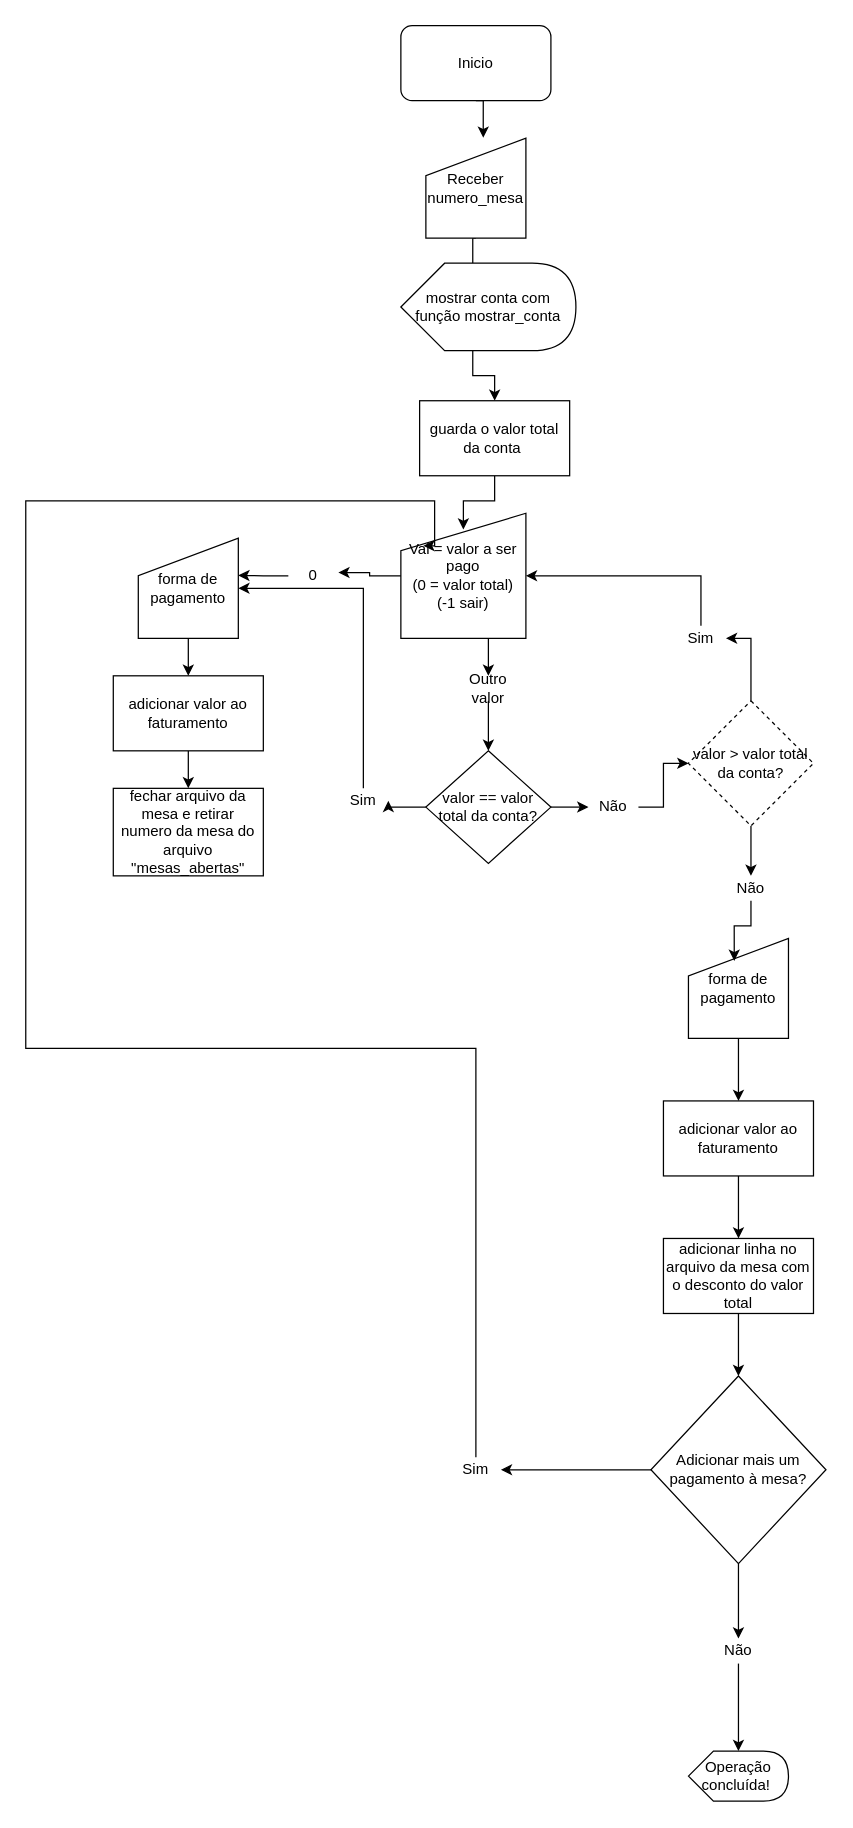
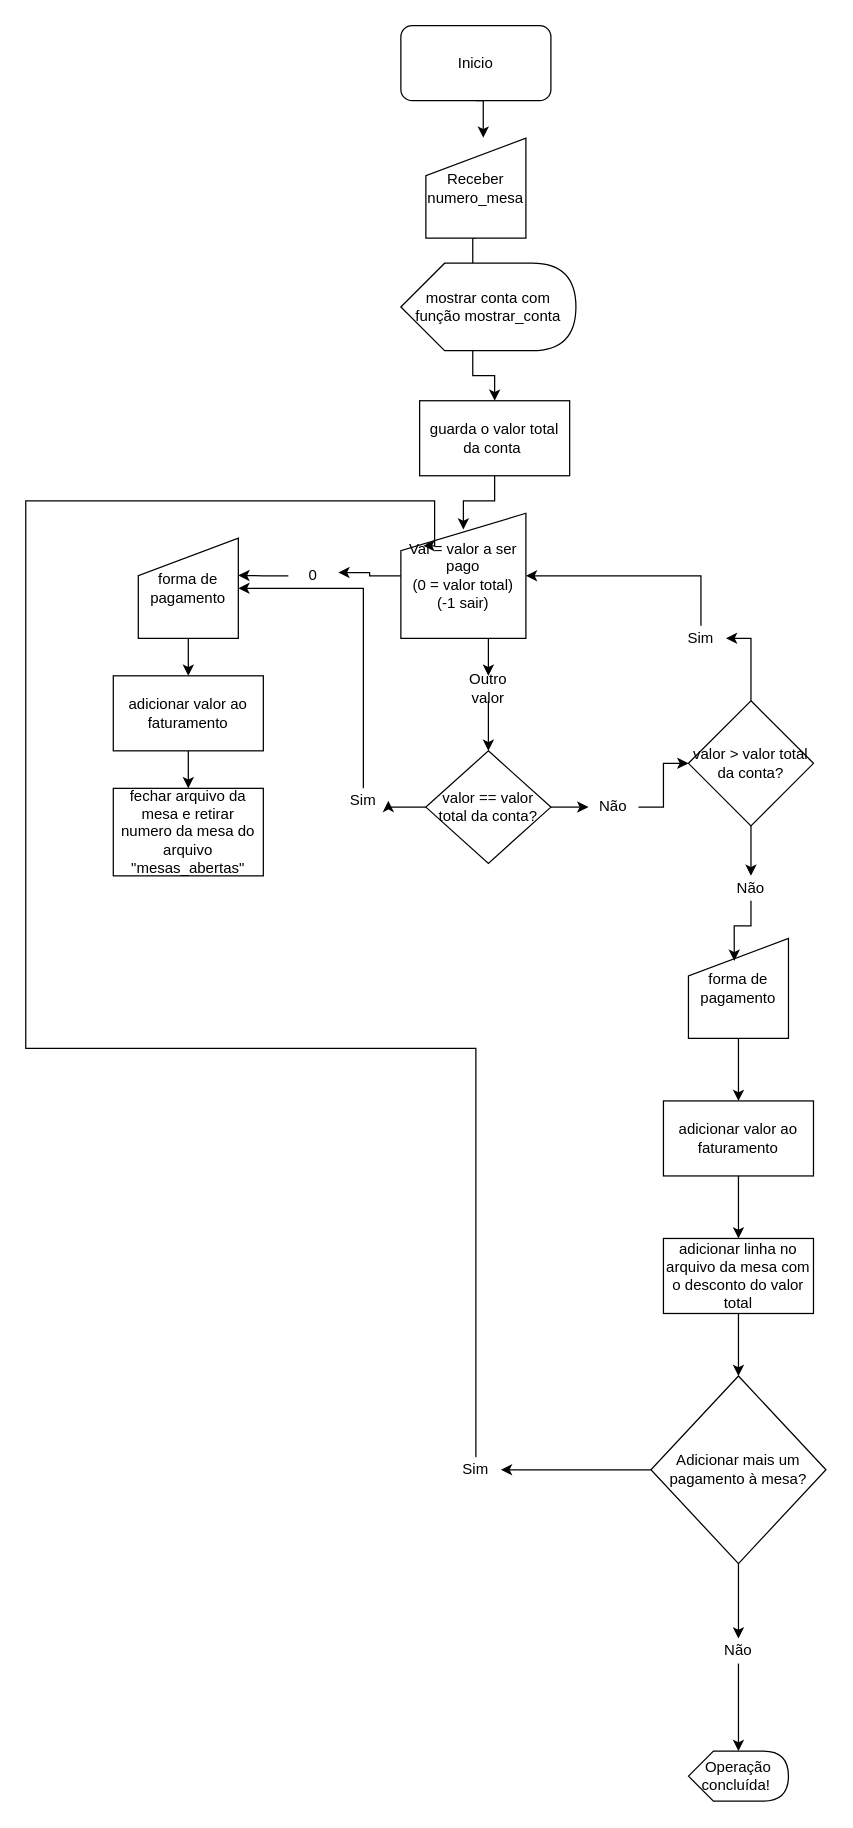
  <mxCell id="0" />
  <mxCell id="1" parent="0" />
  <mxCell id="2" style="edgeStyle=orthogonalEdgeStyle;rounded=0;orthogonalLoop=1;jettySize=auto;html=1;exitX=0.5;exitY=1;exitDx=0;exitDy=0;entryX=0.549;entryY=-0.006;entryDx=0;entryDy=0;entryPerimeter=0;" parent="1" source="3" edge="1"><mxGeometry relative="1" as="geometry"><mxPoint x="385.88" y="109.64" as="targetPoint" /></mxGeometry></mxCell>
  <mxCell id="3" value="Inicio" style="rounded=1;whiteSpace=wrap;html=1;" parent="1" vertex="1"><mxGeometry x="320" y="20" width="120" height="60" as="geometry" /></mxCell>
  <mxCell id="4" style="edgeStyle=orthogonalEdgeStyle;rounded=0;orthogonalLoop=1;jettySize=auto;html=1;exitX=0.5;exitY=1;exitDx=0;exitDy=0;entryX=0;entryY=0;entryDx=57.5;entryDy=0;entryPerimeter=0;endArrow=none;" parent="1" source="5" target="7" edge="1"><mxGeometry relative="1" as="geometry" /></mxCell>
  <mxCell id="5" value="&lt;span&gt;Receber numero_mesa&lt;/span&gt;" style="shape=manualInput;whiteSpace=wrap;html=1;" parent="1" vertex="1"><mxGeometry x="340" y="110" width="80" height="80" as="geometry" /></mxCell>
  <mxCell id="6" style="edgeStyle=orthogonalEdgeStyle;rounded=0;orthogonalLoop=1;jettySize=auto;html=1;exitX=0;exitY=0;exitDx=57.5;exitDy=70;exitPerimeter=0;entryX=0.5;entryY=0;entryDx=0;entryDy=0;" parent="1" source="7" target="24" edge="1"><mxGeometry relative="1" as="geometry" /></mxCell>
  <mxCell id="7" value="mostrar conta com função mostrar_conta" style="shape=display;whiteSpace=wrap;html=1;" parent="1" vertex="1"><mxGeometry x="320" y="210" width="140" height="70" as="geometry" /></mxCell>
  <mxCell id="8" style="edgeStyle=orthogonalEdgeStyle;rounded=0;orthogonalLoop=1;jettySize=auto;html=1;exitX=0;exitY=0.5;exitDx=0;exitDy=0;entryX=1;entryY=0.371;entryDx=0;entryDy=0;entryPerimeter=0;" parent="1" source="13" target="12" edge="1"><mxGeometry relative="1" as="geometry" /></mxCell>
  <mxCell id="9" style="edgeStyle=orthogonalEdgeStyle;rounded=0;orthogonalLoop=1;jettySize=auto;html=1;exitX=0.5;exitY=1;exitDx=0;exitDy=0;entryX=0.5;entryY=0;entryDx=0;entryDy=0;" parent="1" source="10" target="19" edge="1"><mxGeometry relative="1" as="geometry" /></mxCell>
  <mxCell id="10" value="Val = valor a ser pago &lt;br&gt;(0 = valor total)&lt;br&gt;(-1 sair)" style="shape=manualInput;whiteSpace=wrap;html=1;" parent="1" vertex="1"><mxGeometry x="320" y="410" width="100" height="100" as="geometry" /></mxCell>
  <mxCell id="11" style="edgeStyle=orthogonalEdgeStyle;rounded=0;orthogonalLoop=1;jettySize=auto;html=1;exitX=0.5;exitY=1;exitDx=0;exitDy=0;entryX=0.5;entryY=0;entryDx=0;entryDy=0;" parent="1" source="12" target="26" edge="1"><mxGeometry relative="1" as="geometry" /></mxCell>
  <mxCell id="12" value="forma de pagamento" style="shape=manualInput;whiteSpace=wrap;html=1;" parent="1" vertex="1"><mxGeometry x="110" y="430" width="80" height="80" as="geometry" /></mxCell>
  <mxCell id="13" value="0" style="text;html=1;strokeColor=none;fillColor=none;align=center;verticalAlign=middle;whiteSpace=wrap;rounded=0;" parent="1" vertex="1"><mxGeometry x="230" y="450" width="40" height="20" as="geometry" /></mxCell>
  <mxCell id="14" style="edgeStyle=orthogonalEdgeStyle;rounded=0;orthogonalLoop=1;jettySize=auto;html=1;exitX=0;exitY=0.5;exitDx=0;exitDy=0;entryX=1;entryY=0.371;entryDx=0;entryDy=0;entryPerimeter=0;" parent="1" source="10" target="13" edge="1"><mxGeometry relative="1" as="geometry"><mxPoint x="305" y="420" as="sourcePoint" /><mxPoint x="230" y="419.68" as="targetPoint" /></mxGeometry></mxCell>
  <mxCell id="15" style="edgeStyle=orthogonalEdgeStyle;rounded=0;orthogonalLoop=1;jettySize=auto;html=1;exitX=0.5;exitY=1;exitDx=0;exitDy=0;entryX=0.5;entryY=0;entryDx=0;entryDy=0;" parent="1" source="17" target="33" edge="1"><mxGeometry relative="1" as="geometry" /></mxCell>
  <mxCell id="16" style="edgeStyle=orthogonalEdgeStyle;rounded=0;orthogonalLoop=1;jettySize=auto;html=1;exitX=0;exitY=0.5;exitDx=0;exitDy=0;entryX=0;entryY=0.5;entryDx=0;entryDy=0;" parent="1" source="36" target="36" edge="1"><mxGeometry relative="1" as="geometry" /></mxCell>
  <mxCell id="17" value="forma de pagamento" style="shape=manualInput;whiteSpace=wrap;html=1;" parent="1" vertex="1"><mxGeometry x="550" y="750" width="80" height="80" as="geometry" /></mxCell>
  <mxCell id="18" style="edgeStyle=orthogonalEdgeStyle;rounded=0;orthogonalLoop=1;jettySize=auto;html=1;exitX=0.5;exitY=1;exitDx=0;exitDy=0;" parent="1" source="19" target="22" edge="1"><mxGeometry relative="1" as="geometry" /></mxCell>
  <mxCell id="19" value="Outro valor" style="text;html=1;strokeColor=none;fillColor=none;align=center;verticalAlign=middle;whiteSpace=wrap;rounded=0;" parent="1" vertex="1"><mxGeometry x="370" y="540" width="40" height="20" as="geometry" /></mxCell>
  <mxCell id="20" style="edgeStyle=orthogonalEdgeStyle;rounded=0;orthogonalLoop=1;jettySize=auto;html=1;exitX=0;exitY=0.5;exitDx=0;exitDy=0;entryX=1;entryY=0.5;entryDx=0;entryDy=0;" parent="1" source="22" target="29" edge="1"><mxGeometry relative="1" as="geometry" /></mxCell>
  <mxCell id="21" style="edgeStyle=orthogonalEdgeStyle;rounded=0;orthogonalLoop=1;jettySize=auto;html=1;exitX=1;exitY=0.5;exitDx=0;exitDy=0;entryX=0;entryY=0.5;entryDx=0;entryDy=0;" parent="1" source="22" target="31" edge="1"><mxGeometry relative="1" as="geometry" /></mxCell>
  <mxCell id="22" value="valor == valor total da conta?" style="rhombus;whiteSpace=wrap;html=1;" parent="1" vertex="1"><mxGeometry x="340" y="600" width="100" height="90" as="geometry" /></mxCell>
  <mxCell id="23" style="edgeStyle=orthogonalEdgeStyle;rounded=0;orthogonalLoop=1;jettySize=auto;html=1;exitX=0.5;exitY=1;exitDx=0;exitDy=0;entryX=0.5;entryY=0.13;entryDx=0;entryDy=0;entryPerimeter=0;" parent="1" source="24" target="10" edge="1"><mxGeometry relative="1" as="geometry" /></mxCell>
  <mxCell id="24" value="guarda o valor total da conta&amp;nbsp;" style="rounded=0;whiteSpace=wrap;html=1;" parent="1" vertex="1"><mxGeometry x="335" y="320" width="120" height="60" as="geometry" /></mxCell>
  <mxCell id="25" style="edgeStyle=orthogonalEdgeStyle;rounded=0;orthogonalLoop=1;jettySize=auto;html=1;exitX=0.5;exitY=1;exitDx=0;exitDy=0;entryX=0.5;entryY=0;entryDx=0;entryDy=0;" parent="1" source="26" target="27" edge="1"><mxGeometry relative="1" as="geometry" /></mxCell>
  <mxCell id="26" value="adicionar valor ao faturamento" style="rounded=0;whiteSpace=wrap;html=1;" parent="1" vertex="1"><mxGeometry x="90" y="540" width="120" height="60" as="geometry" /></mxCell>
  <mxCell id="27" value="fechar arquivo da mesa e retirar numero da mesa do arquivo &quot;mesas_abertas&quot;" style="rounded=0;whiteSpace=wrap;html=1;" parent="1" vertex="1"><mxGeometry x="90" y="630" width="120" height="70" as="geometry" /></mxCell>
  <mxCell id="28" style="edgeStyle=orthogonalEdgeStyle;rounded=0;orthogonalLoop=1;jettySize=auto;html=1;exitX=0.5;exitY=0;exitDx=0;exitDy=0;entryX=1;entryY=0.5;entryDx=0;entryDy=0;" parent="1" source="29" target="12" edge="1"><mxGeometry relative="1" as="geometry" /></mxCell>
  <mxCell id="29" value="Sim" style="text;html=1;strokeColor=none;fillColor=none;align=center;verticalAlign=middle;whiteSpace=wrap;rounded=0;" parent="1" vertex="1"><mxGeometry x="270" y="630" width="40" height="20" as="geometry" /></mxCell>
  <mxCell id="30" style="edgeStyle=orthogonalEdgeStyle;rounded=0;orthogonalLoop=1;jettySize=auto;html=1;exitX=1;exitY=0.5;exitDx=0;exitDy=0;entryX=0;entryY=0.5;entryDx=0;entryDy=0;" parent="1" source="31" target="36" edge="1"><mxGeometry relative="1" as="geometry" /></mxCell>
  <mxCell id="31" value="Não" style="text;html=1;strokeColor=none;fillColor=none;align=center;verticalAlign=middle;whiteSpace=wrap;rounded=0;" parent="1" vertex="1"><mxGeometry x="470" y="635" width="40" height="20" as="geometry" /></mxCell>
  <mxCell id="32" style="edgeStyle=orthogonalEdgeStyle;rounded=0;orthogonalLoop=1;jettySize=auto;html=1;exitX=0.5;exitY=1;exitDx=0;exitDy=0;" parent="1" source="33" target="42" edge="1"><mxGeometry relative="1" as="geometry" /></mxCell>
  <mxCell id="33" value="adicionar valor ao faturamento" style="rounded=0;whiteSpace=wrap;html=1;" parent="1" vertex="1"><mxGeometry x="530" y="880" width="120" height="60" as="geometry" /></mxCell>
  <mxCell id="34" style="edgeStyle=orthogonalEdgeStyle;rounded=0;orthogonalLoop=1;jettySize=auto;html=1;exitX=0.5;exitY=1;exitDx=0;exitDy=0;entryX=0.5;entryY=0;entryDx=0;entryDy=0;" parent="1" source="36" target="38" edge="1"><mxGeometry relative="1" as="geometry" /></mxCell>
  <mxCell id="35" style="edgeStyle=orthogonalEdgeStyle;rounded=0;orthogonalLoop=1;jettySize=auto;html=1;exitX=0.5;exitY=0;exitDx=0;exitDy=0;entryX=1;entryY=0.5;entryDx=0;entryDy=0;" parent="1" source="36" target="40" edge="1"><mxGeometry relative="1" as="geometry" /></mxCell>
- <mxCell id="36" value="valor &amp;gt; valor total da conta?" style="rhombus;whiteSpace=wrap;html=1;dashed=1;" parent="1" vertex="1"><mxGeometry x="550" y="560" width="100" height="100" as="geometry" /></mxCell>
+ <mxCell id="36" value="valor &amp;gt; valor total da conta?" style="rhombus;whiteSpace=wrap;html=1;" parent="1" vertex="1"><mxGeometry x="550" y="560" width="100" height="100" as="geometry" /></mxCell>
  <mxCell id="37" style="edgeStyle=orthogonalEdgeStyle;rounded=0;orthogonalLoop=1;jettySize=auto;html=1;exitX=0.5;exitY=1;exitDx=0;exitDy=0;entryX=0.458;entryY=0.225;entryDx=0;entryDy=0;entryPerimeter=0;" parent="1" source="38" target="17" edge="1"><mxGeometry relative="1" as="geometry" /></mxCell>
  <mxCell id="38" value="Não" style="text;html=1;strokeColor=none;fillColor=none;align=center;verticalAlign=middle;whiteSpace=wrap;rounded=0;" parent="1" vertex="1"><mxGeometry x="580" y="700" width="40" height="20" as="geometry" /></mxCell>
  <mxCell id="39" style="edgeStyle=orthogonalEdgeStyle;rounded=0;orthogonalLoop=1;jettySize=auto;html=1;exitX=0.5;exitY=0;exitDx=0;exitDy=0;entryX=1;entryY=0.5;entryDx=0;entryDy=0;" parent="1" source="40" target="10" edge="1"><mxGeometry relative="1" as="geometry" /></mxCell>
  <mxCell id="40" value="Sim" style="text;html=1;strokeColor=none;fillColor=none;align=center;verticalAlign=middle;whiteSpace=wrap;rounded=0;" parent="1" vertex="1"><mxGeometry x="540" y="500" width="40" height="20" as="geometry" /></mxCell>
  <mxCell id="41" style="edgeStyle=orthogonalEdgeStyle;rounded=0;orthogonalLoop=1;jettySize=auto;html=1;exitX=0.5;exitY=1;exitDx=0;exitDy=0;entryX=0.5;entryY=0;entryDx=0;entryDy=0;" edge="1" parent="1" source="42" target="45"><mxGeometry relative="1" as="geometry" /></mxCell>
  <mxCell id="42" value="adicionar linha no arquivo da mesa com o desconto do valor total" style="rounded=0;whiteSpace=wrap;html=1;" parent="1" vertex="1"><mxGeometry x="530" y="990" width="120" height="60" as="geometry" /></mxCell>
  <mxCell id="43" style="edgeStyle=orthogonalEdgeStyle;rounded=0;orthogonalLoop=1;jettySize=auto;html=1;exitX=0;exitY=0.5;exitDx=0;exitDy=0;entryX=1;entryY=0.5;entryDx=0;entryDy=0;" edge="1" parent="1" source="45" target="47"><mxGeometry relative="1" as="geometry" /></mxCell>
  <mxCell id="44" style="edgeStyle=orthogonalEdgeStyle;rounded=0;orthogonalLoop=1;jettySize=auto;html=1;exitX=0.5;exitY=1;exitDx=0;exitDy=0;entryX=0.5;entryY=0;entryDx=0;entryDy=0;" edge="1" parent="1" source="45" target="49"><mxGeometry relative="1" as="geometry" /></mxCell>
  <mxCell id="45" value="Adicionar mais um pagamento à mesa?" style="rhombus;whiteSpace=wrap;html=1;" vertex="1" parent="1"><mxGeometry x="520" y="1100" width="140" height="150" as="geometry" /></mxCell>
  <mxCell id="46" style="edgeStyle=orthogonalEdgeStyle;rounded=0;orthogonalLoop=1;jettySize=auto;html=1;exitX=0.5;exitY=0;exitDx=0;exitDy=0;entryX=0.18;entryY=0.26;entryDx=0;entryDy=0;entryPerimeter=0;" edge="1" parent="1" source="47" target="10"><mxGeometry relative="1" as="geometry"><Array as="points"><mxPoint x="380" y="838" /><mxPoint x="20" y="838" /><mxPoint x="20" y="400" /><mxPoint x="347" y="400" /></Array></mxGeometry></mxCell>
  <mxCell id="47" value="Sim" style="text;html=1;strokeColor=none;fillColor=none;align=center;verticalAlign=middle;whiteSpace=wrap;rounded=0;" vertex="1" parent="1"><mxGeometry x="360" y="1165" width="40" height="20" as="geometry" /></mxCell>
  <mxCell id="48" style="edgeStyle=orthogonalEdgeStyle;rounded=0;orthogonalLoop=1;jettySize=auto;html=1;exitX=0.5;exitY=1;exitDx=0;exitDy=0;entryX=0;entryY=0;entryDx=40;entryDy=0;entryPerimeter=0;" edge="1" parent="1" source="49" target="50"><mxGeometry relative="1" as="geometry" /></mxCell>
  <mxCell id="49" value="Não" style="text;html=1;strokeColor=none;fillColor=none;align=center;verticalAlign=middle;whiteSpace=wrap;rounded=0;" vertex="1" parent="1"><mxGeometry x="570" y="1310" width="40" height="20" as="geometry" /></mxCell>
  <mxCell id="50" value="Operação concluída!&amp;nbsp;" style="shape=display;whiteSpace=wrap;html=1;" vertex="1" parent="1"><mxGeometry x="550" y="1400" width="80" height="40" as="geometry" /></mxCell>
